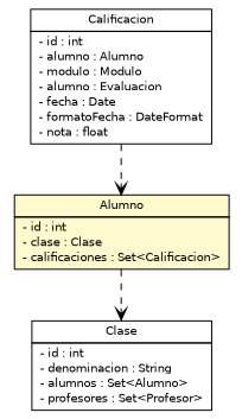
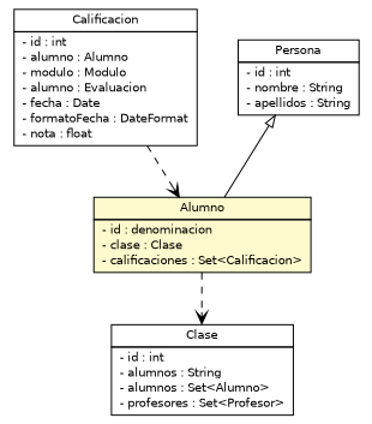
  digraph {
    nodesep=0.25
    ranksep=0.5
    node [fontcolor=black fontname=Helvetica fontsize=10.0 shape=plaintext]
    edge [arrowhead=open color=black fontcolor=black fontname=Helvetica fontsize=10.0 headport=p labelfontname=Helvetica labelfontsize=10 style=dashed tailport=p]
    n1 [label=<<table title="curso.java.app.miniclase.pojos.Calificacion" border="0" cellborder="1" cellspacing="0" cellpadding="2" port="p" href="./Calificacion.html"> 		<tr><td><table border="0" cellspacing="0" cellpadding="1"> <tr><td align="center" balign="center"> Calificacion </td></tr> 		</table></td></tr> 		<tr><td><table border="0" cellspacing="0" cellpadding="1"> <tr><td align="left" balign="left"> - id : int </td></tr> <tr><td align="left" balign="left"> - alumno : Alumno </td></tr> <tr><td align="left" balign="left"> - modulo : Modulo </td></tr> <tr><td align="left" balign="left"> - alumno : Evaluacion </td></tr> <tr><td align="left" balign="left"> - fecha : Date </td></tr> <tr><td align="left" balign="left"> - formatoFecha : DateFormat </td></tr> <tr><td align="left" balign="left"> - nota : float </td></tr> 		</table></td></tr> 		</table>>]
-   n2 [label=<<table title="curso.java.app.miniclase.pojos.Alumno" border="0" cellborder="1" cellspacing="0" cellpadding="2" port="p" bgcolor="lemonChiffon" href="./Alumno.html"> 		<tr><td><table border="0" cellspacing="0" cellpadding="1"> <tr><td align="center" balign="center"> Alumno </td></tr> 		</table></td></tr> 		<tr><td><table border="0" cellspacing="0" cellpadding="1"> <tr><td align="left" balign="left"> - id : int </td></tr> <tr><td align="left" balign="left"> - clase : Clase </td></tr> <tr><td align="left" balign="left"> - calificaciones : Set&lt;Calificacion&gt; </td></tr> 		</table></td></tr> 		</table>>]
-   n3 [label=<<table title="curso.java.app.miniclase.pojos.Clase" border="0" cellborder="1" cellspacing="0" cellpadding="2" port="p" href="./Clase.html"> 		<tr><td><table border="0" cellspacing="0" cellpadding="1"> <tr><td align="center" balign="center"> Clase </td></tr> 		</table></td></tr> 		<tr><td><table border="0" cellspacing="0" cellpadding="1"> <tr><td align="left" balign="left"> - id : int </td></tr> <tr><td align="left" balign="left"> - denominacion : String </td></tr> <tr><td align="left" balign="left"> - alumnos : Set&lt;Alumno&gt; </td></tr> <tr><td align="left" balign="left"> - profesores : Set&lt;Profesor&gt; </td></tr> 		</table></td></tr> 		</table>>]
+   n2 [label=<<table title="curso.java.app.miniclase.pojos.Alumno" border="0" cellborder="1" cellspacing="0" cellpadding="2" port="p" bgcolor="lemonChiffon" href="./Alumno.html"> 		<tr><td><table border="0" cellspacing="0" cellpadding="1"> <tr><td align="center" balign="center"> Alumno </td></tr> 		</table></td></tr> 		<tr><td><table border="0" cellspacing="0" cellpadding="1"> <tr><td align="left" balign="left"> - id : denominacion </td></tr> <tr><td align="left" balign="left"> - clase : Clase </td></tr> <tr><td align="left" balign="left"> - calificaciones : Set&lt;Calificacion&gt; </td></tr> 		</table></td></tr> 		</table>>]
+   n3 [label=<<table title="curso.java.app.miniclase.pojos.Clase" border="0" cellborder="1" cellspacing="0" cellpadding="2" port="p" href="./Clase.html"> 		<tr><td><table border="0" cellspacing="0" cellpadding="1"> <tr><td align="center" balign="center"> Clase </td></tr> 		</table></td></tr> 		<tr><td><table border="0" cellspacing="0" cellpadding="1"> <tr><td align="left" balign="left"> - id : int </td></tr> <tr><td align="left" balign="left"> - alumnos : String </td></tr> <tr><td align="left" balign="left"> - alumnos : Set&lt;Alumno&gt; </td></tr> <tr><td align="left" balign="left"> - profesores : Set&lt;Profesor&gt; </td></tr> 		</table></td></tr> 		</table>>]
+   n4 [label=<<table title="curso.java.app.miniclase.pojos.Persona" border="0" cellborder="1" cellspacing="0" cellpadding="2" port="p" href="./Persona.html"> 		<tr><td><table border="0" cellspacing="0" cellpadding="1"> <tr><td align="center" balign="center"> Persona </td></tr> 		</table></td></tr> 		<tr><td><table border="0" cellspacing="0" cellpadding="1"> <tr><td align="left" balign="left"> - id : int </td></tr> <tr><td align="left" balign="left"> - nombre : String </td></tr> <tr><td align="left" balign="left"> - apellidos : String </td></tr> 		</table></td></tr> 		</table>>]
    n1 -> n2
    n2 -> n3
+   n4 -> n2 [arrowtail=empty dir=back fontsize=10 arrowhead="" color="" fontcolor="" style=""]
  }
